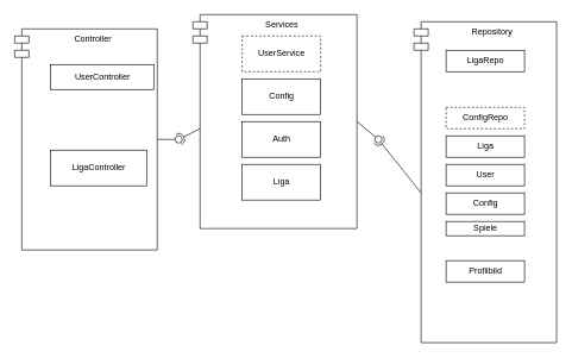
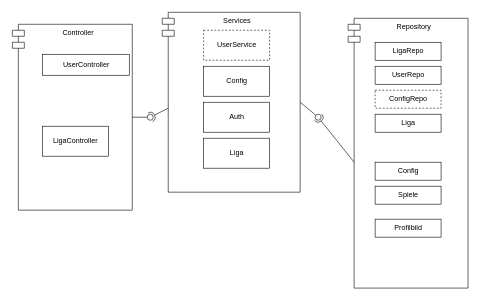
  <mxCell id="0" />
  <mxCell id="1" parent="0" />
  <mxCell id="2" value="Controller" style="shape=module;align=left;spacingLeft=20;align=center;verticalAlign=top;" parent="1" vertex="1"><mxGeometry x="20" y="40" width="200" height="310" as="geometry" /></mxCell>
  <mxCell id="3" value="Services" style="shape=module;align=left;spacingLeft=20;align=center;verticalAlign=top;" parent="1" vertex="1"><mxGeometry x="270" y="20" width="230" height="300" as="geometry" /></mxCell>
  <mxCell id="4" value="Repository" style="shape=module;align=left;spacingLeft=20;align=center;verticalAlign=top;" parent="1" vertex="1"><mxGeometry x="580" y="30" width="200" height="450" as="geometry" /></mxCell>
  <mxCell id="5" value="" style="rounded=0;orthogonalLoop=1;jettySize=auto;html=1;endArrow=none;endFill=0;sketch=0;sourcePerimeterSpacing=0;targetPerimeterSpacing=0;exitX=1;exitY=0.5;exitDx=0;exitDy=0;" parent="1" source="2" target="7" edge="1"><mxGeometry relative="1" as="geometry"><mxPoint x="230" y="195" as="sourcePoint" /></mxGeometry></mxCell>
  <mxCell id="6" value="" style="rounded=0;orthogonalLoop=1;jettySize=auto;html=1;endArrow=halfCircle;endFill=0;entryX=0.5;entryY=0.5;endSize=6;strokeWidth=1;sketch=0;" parent="1" target="7" edge="1"><mxGeometry relative="1" as="geometry"><mxPoint x="280" y="180" as="sourcePoint" /></mxGeometry></mxCell>
  <mxCell id="7" value="" style="ellipse;whiteSpace=wrap;html=1;align=center;aspect=fixed;resizable=0;points=[];outlineConnect=0;sketch=0;" parent="1" vertex="1"><mxGeometry x="245" y="190" width="10" height="10" as="geometry" /></mxCell>
  <mxCell id="8" value="" style="rounded=0;orthogonalLoop=1;jettySize=auto;html=1;endArrow=none;endFill=0;sketch=0;sourcePerimeterSpacing=0;targetPerimeterSpacing=0;exitX=1;exitY=0.5;exitDx=0;exitDy=0;" parent="1" source="3" target="10" edge="1"><mxGeometry relative="1" as="geometry"><mxPoint x="510" y="195" as="sourcePoint" /></mxGeometry></mxCell>
  <mxCell id="9" value="" style="rounded=0;orthogonalLoop=1;jettySize=auto;html=1;endArrow=halfCircle;endFill=0;entryX=0.5;entryY=0.5;endSize=6;strokeWidth=1;sketch=0;" parent="1" target="10" edge="1"><mxGeometry relative="1" as="geometry"><mxPoint x="590" y="270" as="sourcePoint" /></mxGeometry></mxCell>
  <mxCell id="10" value="" style="ellipse;whiteSpace=wrap;html=1;align=center;aspect=fixed;resizable=0;points=[];outlineConnect=0;sketch=0;" parent="1" vertex="1"><mxGeometry x="525" y="190" width="10" height="10" as="geometry" /></mxCell>
  <mxCell id="11" value="UserService" style="html=1;strokeColor=default;dashed=1;" vertex="1" parent="1"><mxGeometry x="339" y="50" width="110" height="50" as="geometry" /></mxCell>
  <mxCell id="12" value="Config" style="html=1;strokeColor=default;" vertex="1" parent="1"><mxGeometry x="339" y="110" width="110" height="50" as="geometry" /></mxCell>
  <mxCell id="13" value="Auth" style="html=1;strokeColor=default;" vertex="1" parent="1"><mxGeometry x="339" y="170" width="110" height="50" as="geometry" /></mxCell>
  <mxCell id="14" value="Liga" style="html=1;strokeColor=default;" vertex="1" parent="1"><mxGeometry x="339" y="230" width="110" height="50" as="geometry" /></mxCell>
  <mxCell id="15" value="LigaRepo" style="html=1;strokeColor=default;" vertex="1" parent="1"><mxGeometry x="625" y="70" width="110" height="30" as="geometry" /></mxCell>
+ <mxCell id="16" value="UserRepo" style="html=1;strokeColor=default;" vertex="1" parent="1"><mxGeometry x="625" y="110" width="110" height="30" as="geometry" /></mxCell>
  <mxCell id="17" value="ConfigRepo" style="html=1;strokeColor=default;dashed=1;" vertex="1" parent="1"><mxGeometry x="625" y="150" width="110" height="30" as="geometry" /></mxCell>
  <mxCell id="18" value="Liga" style="html=1;strokeColor=default;" vertex="1" parent="1"><mxGeometry x="625" y="190" width="110" height="30" as="geometry" /></mxCell>
- <mxCell id="19" value="User" style="html=1;strokeColor=default;" vertex="1" parent="1"><mxGeometry x="625" y="230" width="110" height="30" as="geometry" /></mxCell>
  <mxCell id="20" value="Config" style="html=1;strokeColor=default;" vertex="1" parent="1"><mxGeometry x="625" y="270" width="110" height="30" as="geometry" /></mxCell>
- <mxCell id="21" value="Spiele" style="html=1;strokeColor=default;" vertex="1" parent="1"><mxGeometry x="625" y="310" width="110" height="20" as="geometry" /></mxCell>
+ <mxCell id="21" value="Spiele" style="html=1;strokeColor=default;" vertex="1" parent="1"><mxGeometry x="625" y="310" width="110" height="30" as="geometry" /></mxCell>
  <mxCell id="22" value="Profilbild" style="html=1;strokeColor=default;" vertex="1" parent="1"><mxGeometry x="625" y="365" width="110" height="30" as="geometry" /></mxCell>
  <mxCell id="23" value="UserController" style="html=1;strokeColor=default;" vertex="1" parent="1"><mxGeometry x="70" y="90" width="145" height="35" as="geometry" /></mxCell>
- <mxCell id="24" value="LigaController" style="html=1;strokeColor=default;" vertex="1" parent="1"><mxGeometry x="70" y="210" width="135" height="50" as="geometry" /></mxCell>
+ <mxCell id="24" value="LigaController" style="html=1;strokeColor=default;" vertex="1" parent="1"><mxGeometry x="70" y="210" width="110" height="50" as="geometry" /></mxCell>
